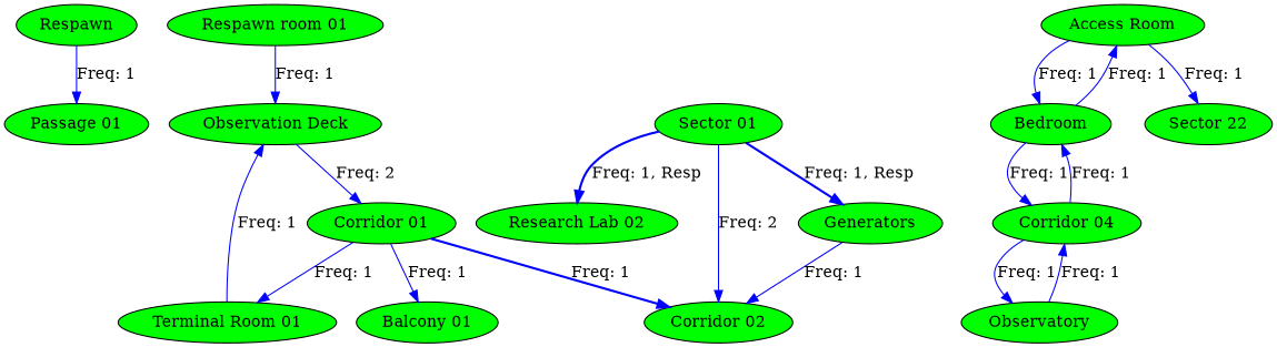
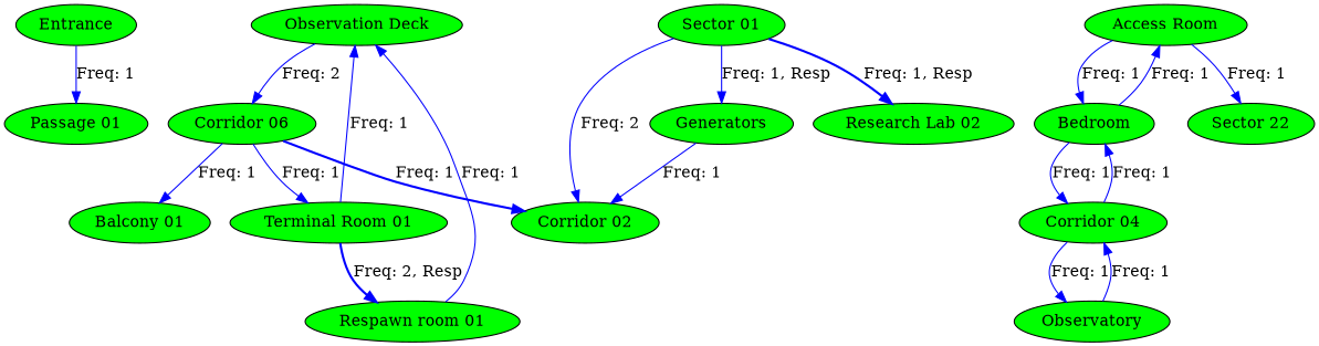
  digraph {
    node [fillcolor=green style=filled]
    edge [color=blue constraint=true]
-   n1 [label=Respawn]
+   n1 [label=Entrance]
    n2 [label="Passage 01"]
    n3 [label="Observation Deck"]
-   n4 [label="Corridor 01"]
+   n4 [label="Corridor 06"]
    n5 [label="Terminal Room 01"]
    n6 [label="Balcony 01"]
    n7 [label="Corridor 02"]
    n8 [label="Respawn room 01"]
    n9 [label="Sector 01"]
    n10 [label=Generators]
    n11 [label="Research Lab 02"]
    n12 [label="Access Room"]
    n13 [label=Bedroom]
    n14 [label="Sector 22"]
    n15 [label="Corridor 04"]
    n16 [label=Observatory]
    n1 -> n2 [label="Freq: 1"]
    n3 -> n4 [label="Freq: 2"]
    n4 -> n5 [label="Freq: 1"]
    n4 -> n6 [label="Freq: 1"]
    n4 -> n7 [label="Freq: 1" style=bold]
    n5 -> n3 [label="Freq: 1"]
+   n5 -> n8 [label="Freq: 2, Resp" style=bold]
    n8 -> n3 [label="Freq: 1"]
    n9 -> n7 [label="Freq: 2"]
-   n9 -> n10 [label="Freq: 1, Resp" style=bold]
+   n9 -> n10 [label="Freq: 1, Resp" style=solid]
    n9 -> n11 [label="Freq: 1, Resp" style=bold]
    n10 -> n7 [label="Freq: 1"]
    n12 -> n13 [label="Freq: 1"]
    n12 -> n14 [label="Freq: 1"]
    n13 -> n12 [label="Freq: 1"]
    n13 -> n15 [label="Freq: 1"]
    n15 -> n13 [label="Freq: 1"]
    n15 -> n16 [label="Freq: 1"]
    n16 -> n15 [label="Freq: 1"]
  }
